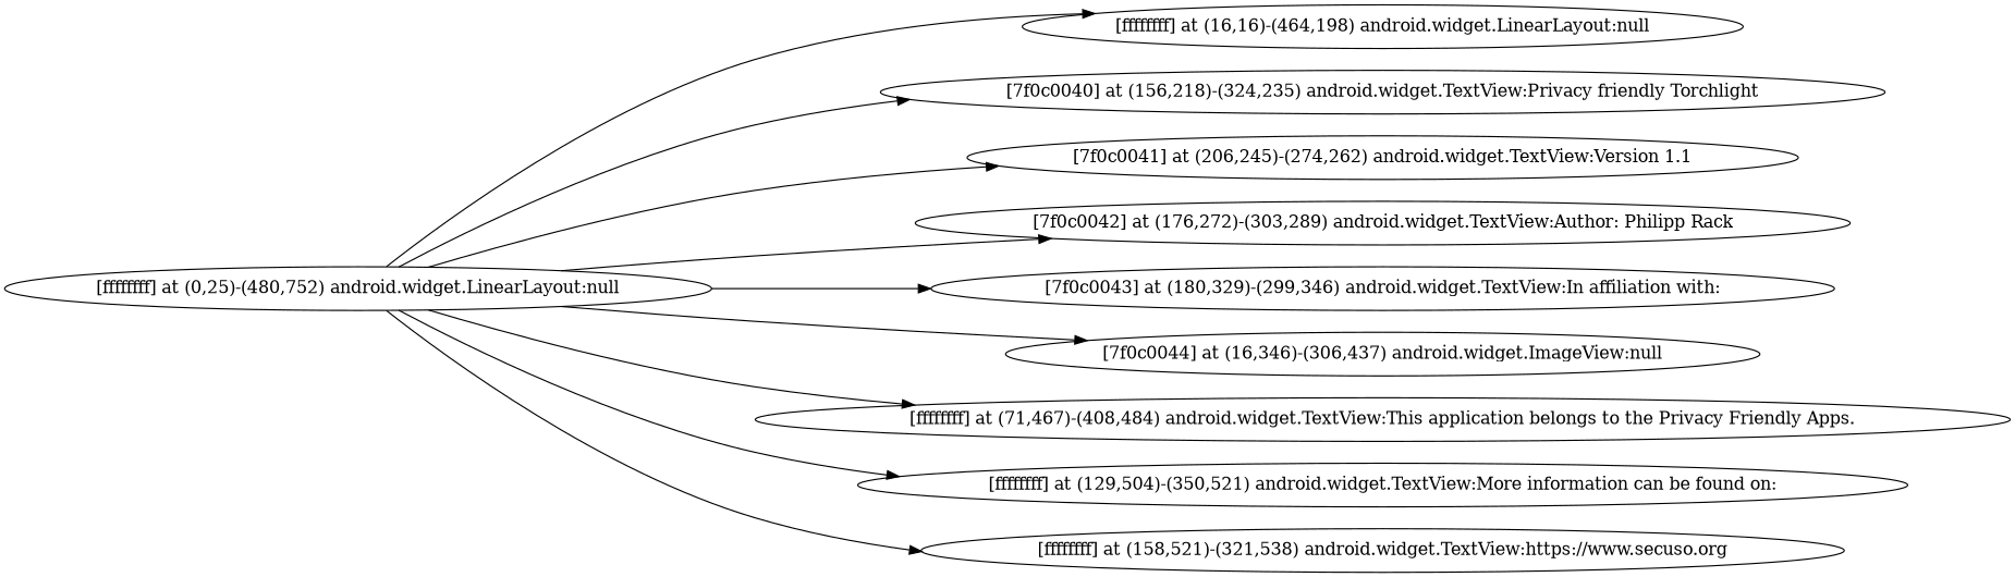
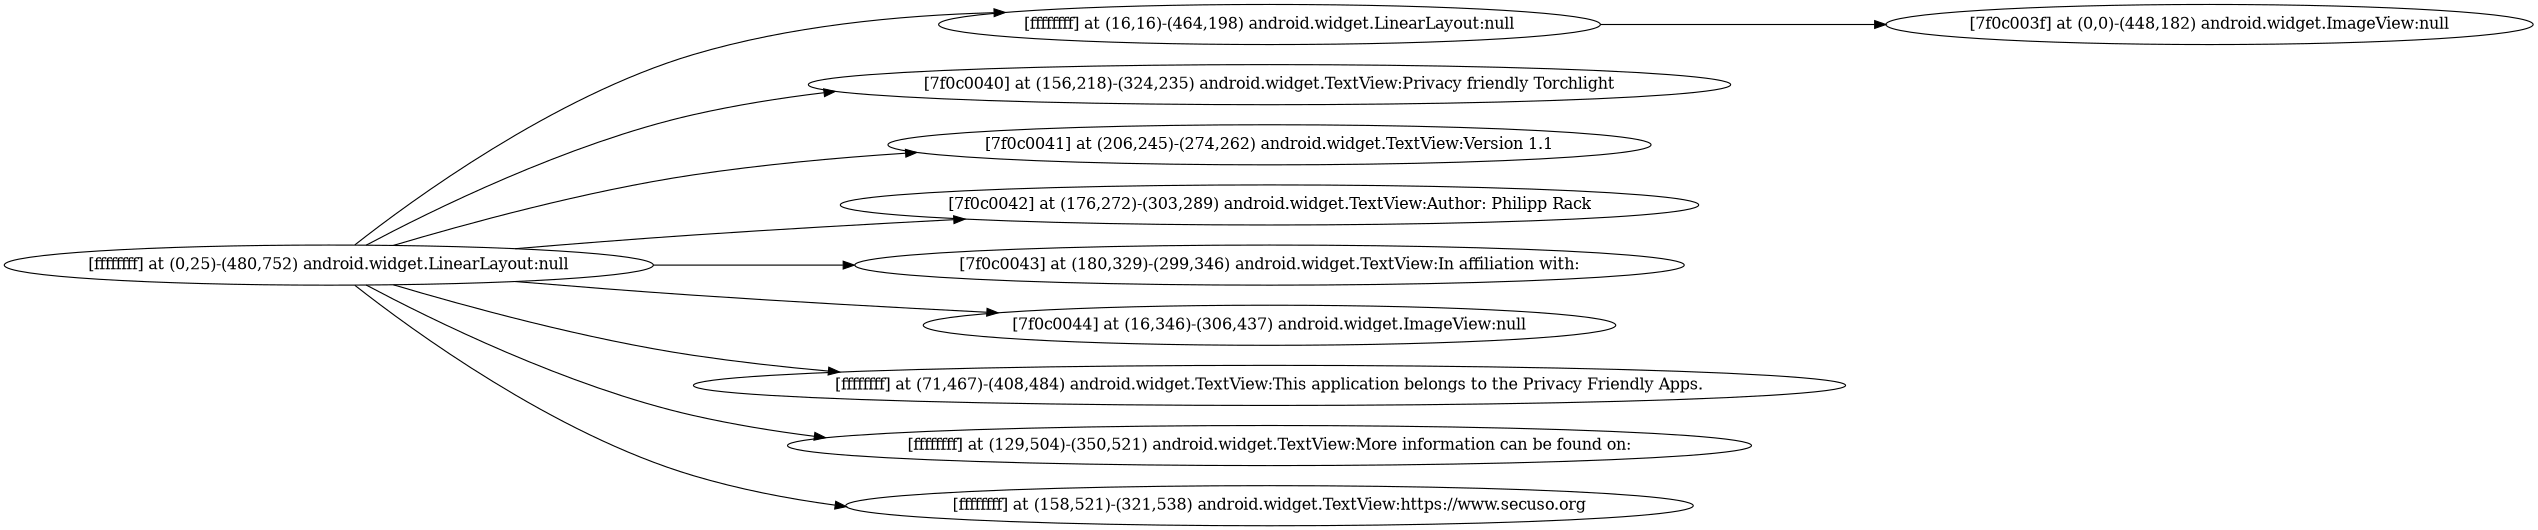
  strict digraph {
    rankdir=LR
    n1 [label="[ffffffff] at (0,25)-(480,752) android.widget.LinearLayout:null"]
    n2 [label="[ffffffff] at (16,16)-(464,198) android.widget.LinearLayout:null"]
    n3 [label="[7f0c0040] at (156,218)-(324,235) android.widget.TextView:Privacy friendly Torchlight"]
    n4 [label="[7f0c0041] at (206,245)-(274,262) android.widget.TextView:Version 1.1"]
    n5 [label="[7f0c0042] at (176,272)-(303,289) android.widget.TextView:Author: Philipp Rack"]
    n6 [label="[7f0c0043] at (180,329)-(299,346) android.widget.TextView:In affiliation with:"]
    n7 [label="[7f0c0044] at (16,346)-(306,437) android.widget.ImageView:null"]
    n8 [label="[ffffffff] at (71,467)-(408,484) android.widget.TextView:This application belongs to the Privacy Friendly Apps."]
    n9 [label="[ffffffff] at (129,504)-(350,521) android.widget.TextView:More information can be found on:"]
    n10 [label="[ffffffff] at (158,521)-(321,538) android.widget.TextView:https://www.secuso.org"]
+   n11 [label="[7f0c003f] at (0,0)-(448,182) android.widget.ImageView:null"]
    n1 -> n2
    n1 -> n3
    n1 -> n4
    n1 -> n5
    n1 -> n6
    n1 -> n7
    n1 -> n8
    n1 -> n9
    n1 -> n10
+   n2 -> n11
  }
